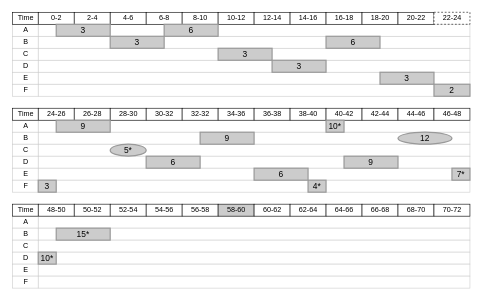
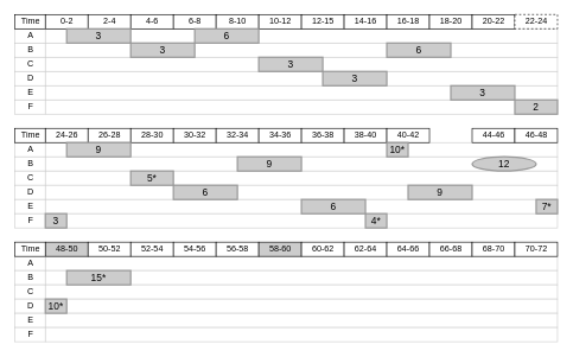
  <mxCell id="0" style=";html=1;" />
  <mxCell id="1" style=";html=1;" parent="0" />
  <mxCell id="2" value="A" style="align=center;strokeColor=#CCCCCC;html=1;" parent="1" vertex="1"><mxGeometry x="20" y="40" width="43" height="20" as="geometry" /></mxCell>
  <mxCell id="3" value="B" style="align=center;strokeColor=#CCCCCC;html=1;" parent="1" vertex="1"><mxGeometry x="20" y="60" width="43" height="20" as="geometry" /></mxCell>
  <mxCell id="4" value="C" style="align=center;strokeColor=#CCCCCC;html=1;" parent="1" vertex="1"><mxGeometry x="20" y="80" width="43" height="20" as="geometry" /></mxCell>
  <mxCell id="5" value="D" style="align=center;strokeColor=#CCCCCC;html=1;" parent="1" vertex="1"><mxGeometry x="20" y="100" width="43" height="20" as="geometry" /></mxCell>
  <mxCell id="6" value="E" style="align=center;strokeColor=#CCCCCC;html=1;" parent="1" vertex="1"><mxGeometry x="20" y="120" width="43" height="20" as="geometry" /></mxCell>
  <mxCell id="7" value="F" style="align=center;strokeColor=#CCCCCC;html=1;" parent="1" vertex="1"><mxGeometry x="20" y="140" width="43" height="20" as="geometry" /></mxCell>
  <mxCell id="8" value="Time" style="strokeWidth=1;fontStyle=0;html=1;" parent="1" vertex="1"><mxGeometry x="20" y="20" width="43" height="20" as="geometry" /></mxCell>
  <mxCell id="9" value="" style="align=left;strokeColor=#CCCCCC;html=1;" parent="1" vertex="1"><mxGeometry x="63" y="40" width="720" height="20" as="geometry" /></mxCell>
  <mxCell id="10" value="0-2" style="strokeWidth=1;fontStyle=0;html=1;" parent="1" vertex="1"><mxGeometry x="63" y="20" width="60" height="20" as="geometry" /></mxCell>
  <mxCell id="11" value="2-4" style="strokeWidth=1;fontStyle=0;html=1;" parent="1" vertex="1"><mxGeometry x="123" y="20" width="60" height="20" as="geometry" /></mxCell>
  <mxCell id="12" value="4-6" style="strokeWidth=1;fontStyle=0;html=1;" parent="1" vertex="1"><mxGeometry x="183" y="20" width="60" height="20" as="geometry" /></mxCell>
  <mxCell id="13" value="6-8" style="strokeWidth=1;fontStyle=0;html=1;" parent="1" vertex="1"><mxGeometry x="243" y="20" width="60" height="20" as="geometry" /></mxCell>
  <mxCell id="14" value="8-10" style="strokeWidth=1;fontStyle=0;html=1;" parent="1" vertex="1"><mxGeometry x="303" y="20" width="60" height="20" as="geometry" /></mxCell>
  <mxCell id="15" value="10-12" style="strokeWidth=1;fontStyle=0;html=1;" parent="1" vertex="1"><mxGeometry x="363" y="20" width="60" height="20" as="geometry" /></mxCell>
- <mxCell id="16" value="12-14" style="strokeWidth=1;fontStyle=0;html=1;" parent="1" vertex="1"><mxGeometry x="423" y="20" width="60" height="20" as="geometry" /></mxCell>
+ <mxCell id="16" value="12-15" style="strokeWidth=1;fontStyle=0;html=1;" parent="1" vertex="1"><mxGeometry x="423" y="20" width="60" height="20" as="geometry" /></mxCell>
  <mxCell id="17" value="14-16" style="strokeWidth=1;fontStyle=0;html=1;" parent="1" vertex="1"><mxGeometry x="483" y="20" width="60" height="20" as="geometry" /></mxCell>
  <mxCell id="18" value="16-18" style="strokeWidth=1;fontStyle=0;html=1;" parent="1" vertex="1"><mxGeometry x="543" y="20" width="60" height="20" as="geometry" /></mxCell>
  <mxCell id="19" value="18-20" style="strokeWidth=1;fontStyle=0;html=1;" parent="1" vertex="1"><mxGeometry x="603" y="20" width="60" height="20" as="geometry" /></mxCell>
  <mxCell id="20" value="20-22" style="strokeWidth=1;fontStyle=0;html=1;" parent="1" vertex="1"><mxGeometry x="663" y="20" width="60" height="20" as="geometry" /></mxCell>
  <mxCell id="21" value="22-24" style="strokeWidth=1;fontStyle=0;html=1;dashed=1;" parent="1" vertex="1"><mxGeometry x="723" y="20" width="60" height="20" as="geometry" /></mxCell>
  <mxCell id="22" value="" style="align=left;strokeColor=#CCCCCC;html=1;" parent="1" vertex="1"><mxGeometry x="63" y="60" width="720" height="20" as="geometry" /></mxCell>
  <mxCell id="23" value="" style="align=left;strokeColor=#CCCCCC;html=1;" parent="1" vertex="1"><mxGeometry x="63" y="80" width="720" height="20" as="geometry" /></mxCell>
  <mxCell id="24" value="" style="align=left;strokeColor=#CCCCCC;html=1;" parent="1" vertex="1"><mxGeometry x="63" y="100" width="720" height="20" as="geometry" /></mxCell>
  <mxCell id="25" value="" style="align=left;strokeColor=#CCCCCC;html=1;" parent="1" vertex="1"><mxGeometry x="63" y="120" width="720" height="20" as="geometry" /></mxCell>
  <mxCell id="26" value="" style="align=left;strokeColor=#CCCCCC;html=1;" parent="1" vertex="1"><mxGeometry x="63" y="140" width="720" height="20" as="geometry" /></mxCell>
  <mxCell id="27" value="3" style="whiteSpace=wrap;html=1;strokeWidth=2;fillColor=#CCCCCC;gradientColor=none;fontSize=14;align=center;strokeColor=#999999;" parent="1" vertex="1"><mxGeometry x="93" y="40" width="90" height="20" as="geometry" /></mxCell>
  <mxCell id="28" value="3" style="whiteSpace=wrap;html=1;strokeWidth=2;fillColor=#CCCCCC;gradientColor=none;fontSize=14;align=center;strokeColor=#999999;" parent="1" vertex="1"><mxGeometry x="183" y="60" width="90" height="20" as="geometry" /></mxCell>
  <mxCell id="29" value="3" style="whiteSpace=wrap;html=1;strokeWidth=2;fillColor=#CCCCCC;gradientColor=none;fontSize=14;align=center;strokeColor=#999999;" parent="1" vertex="1"><mxGeometry x="363" y="80" width="90" height="20" as="geometry" /></mxCell>
  <mxCell id="30" value="3" style="whiteSpace=wrap;html=1;strokeWidth=2;fillColor=#CCCCCC;gradientColor=none;fontSize=14;align=center;strokeColor=#999999;" parent="1" vertex="1"><mxGeometry x="453" y="100" width="90" height="20" as="geometry" /></mxCell>
  <mxCell id="31" value="3" style="whiteSpace=wrap;html=1;strokeWidth=2;fillColor=#CCCCCC;gradientColor=none;fontSize=14;align=center;strokeColor=#999999;" parent="1" vertex="1"><mxGeometry x="633" y="120" width="90" height="20" as="geometry" /></mxCell>
  <mxCell id="32" value="2" style="whiteSpace=wrap;html=1;strokeWidth=2;fillColor=#CCCCCC;gradientColor=none;fontSize=14;align=center;strokeColor=#999999;" parent="1" vertex="1"><mxGeometry x="723" y="140" width="60" height="20" as="geometry" /></mxCell>
  <mxCell id="33" value="6" style="whiteSpace=wrap;html=1;strokeWidth=2;fillColor=#CCCCCC;gradientColor=none;fontSize=14;align=center;strokeColor=#999999;" vertex="1" parent="1"><mxGeometry x="273" y="40" width="90" height="20" as="geometry" /></mxCell>
  <mxCell id="34" value="6" style="whiteSpace=wrap;html=1;strokeWidth=2;fillColor=#CCCCCC;gradientColor=none;fontSize=14;align=center;strokeColor=#999999;" vertex="1" parent="1"><mxGeometry x="543" y="60" width="90" height="20" as="geometry" /></mxCell>
  <mxCell id="35" value="A" style="align=center;strokeColor=#CCCCCC;html=1;" vertex="1" parent="1"><mxGeometry x="20" y="200" width="43" height="20" as="geometry" /></mxCell>
  <mxCell id="36" value="B" style="align=center;strokeColor=#CCCCCC;html=1;" vertex="1" parent="1"><mxGeometry x="20" y="220" width="43" height="20" as="geometry" /></mxCell>
  <mxCell id="37" value="C" style="align=center;strokeColor=#CCCCCC;html=1;" vertex="1" parent="1"><mxGeometry x="20" y="240" width="43" height="20" as="geometry" /></mxCell>
  <mxCell id="38" value="D" style="align=center;strokeColor=#CCCCCC;html=1;" vertex="1" parent="1"><mxGeometry x="20" y="260" width="43" height="20" as="geometry" /></mxCell>
  <mxCell id="39" value="E" style="align=center;strokeColor=#CCCCCC;html=1;" vertex="1" parent="1"><mxGeometry x="20" y="280" width="43" height="20" as="geometry" /></mxCell>
  <mxCell id="40" value="F" style="align=center;strokeColor=#CCCCCC;html=1;" vertex="1" parent="1"><mxGeometry x="20" y="300" width="43" height="20" as="geometry" /></mxCell>
  <mxCell id="41" value="Time" style="strokeWidth=1;fontStyle=0;html=1;" vertex="1" parent="1"><mxGeometry x="20" y="180" width="43" height="20" as="geometry" /></mxCell>
  <mxCell id="42" value="" style="align=left;strokeColor=#CCCCCC;html=1;" vertex="1" parent="1"><mxGeometry x="63" y="200" width="720" height="20" as="geometry" /></mxCell>
  <mxCell id="43" value="24-26" style="strokeWidth=1;fontStyle=0;html=1;" vertex="1" parent="1"><mxGeometry x="63" y="180" width="60" height="20" as="geometry" /></mxCell>
  <mxCell id="44" value="26-28" style="strokeWidth=1;fontStyle=0;html=1;" vertex="1" parent="1"><mxGeometry x="123" y="180" width="60" height="20" as="geometry" /></mxCell>
  <mxCell id="45" value="28-30" style="strokeWidth=1;fontStyle=0;html=1;" vertex="1" parent="1"><mxGeometry x="183" y="180" width="60" height="20" as="geometry" /></mxCell>
  <mxCell id="46" value="30-32" style="strokeWidth=1;fontStyle=0;html=1;" vertex="1" parent="1"><mxGeometry x="243" y="180" width="60" height="20" as="geometry" /></mxCell>
- <mxCell id="47" value="32-32" style="strokeWidth=1;fontStyle=0;html=1;" vertex="1" parent="1"><mxGeometry x="303" y="180" width="60" height="20" as="geometry" /></mxCell>
+ <mxCell id="47" value="32-34" style="strokeWidth=1;fontStyle=0;html=1;" vertex="1" parent="1"><mxGeometry x="303" y="180" width="60" height="20" as="geometry" /></mxCell>
  <mxCell id="48" value="34-36" style="strokeWidth=1;fontStyle=0;html=1;" vertex="1" parent="1"><mxGeometry x="363" y="180" width="60" height="20" as="geometry" /></mxCell>
  <mxCell id="49" value="36-38" style="strokeWidth=1;fontStyle=0;html=1;" vertex="1" parent="1"><mxGeometry x="423" y="180" width="60" height="20" as="geometry" /></mxCell>
  <mxCell id="50" value="38-40" style="strokeWidth=1;fontStyle=0;html=1;" vertex="1" parent="1"><mxGeometry x="483" y="180" width="60" height="20" as="geometry" /></mxCell>
  <mxCell id="51" value="40-42" style="strokeWidth=1;fontStyle=0;html=1;" vertex="1" parent="1"><mxGeometry x="543" y="180" width="60" height="20" as="geometry" /></mxCell>
- <mxCell id="52" value="42-44" style="strokeWidth=1;fontStyle=0;html=1;" vertex="1" parent="1"><mxGeometry x="603" y="180" width="60" height="20" as="geometry" /></mxCell>
  <mxCell id="53" value="44-46" style="strokeWidth=1;fontStyle=0;html=1;" vertex="1" parent="1"><mxGeometry x="663" y="180" width="60" height="20" as="geometry" /></mxCell>
  <mxCell id="54" value="46-48" style="strokeWidth=1;fontStyle=0;html=1;" vertex="1" parent="1"><mxGeometry x="723" y="180" width="60" height="20" as="geometry" /></mxCell>
  <mxCell id="55" value="" style="align=left;strokeColor=#CCCCCC;html=1;" vertex="1" parent="1"><mxGeometry x="63" y="220" width="720" height="20" as="geometry" /></mxCell>
  <mxCell id="56" value="" style="align=left;strokeColor=#CCCCCC;html=1;" vertex="1" parent="1"><mxGeometry x="63" y="240" width="720" height="20" as="geometry" /></mxCell>
  <mxCell id="57" value="" style="align=left;strokeColor=#CCCCCC;html=1;" vertex="1" parent="1"><mxGeometry x="63" y="260" width="720" height="20" as="geometry" /></mxCell>
  <mxCell id="58" value="" style="align=left;strokeColor=#CCCCCC;html=1;" vertex="1" parent="1"><mxGeometry x="63" y="280" width="720" height="20" as="geometry" /></mxCell>
  <mxCell id="59" value="" style="align=left;strokeColor=#CCCCCC;html=1;" vertex="1" parent="1"><mxGeometry x="63" y="300" width="720" height="20" as="geometry" /></mxCell>
  <mxCell id="60" value="9" style="whiteSpace=wrap;html=1;strokeWidth=2;fillColor=#CCCCCC;gradientColor=none;fontSize=14;align=center;strokeColor=#999999;" vertex="1" parent="1"><mxGeometry x="93" y="200" width="90" height="20" as="geometry" /></mxCell>
  <mxCell id="61" value="9" style="whiteSpace=wrap;html=1;strokeWidth=2;fillColor=#CCCCCC;gradientColor=none;fontSize=14;align=center;strokeColor=#999999;" vertex="1" parent="1"><mxGeometry x="333" y="220" width="90" height="20" as="geometry" /></mxCell>
- <mxCell id="62" value="5*" style="ellipse;whiteSpace=wrap;html=1;strokeWidth=2;fillColor=#CCCCCC;gradientColor=none;fontSize=14;align=center;strokeColor=#999999;" vertex="1" parent="1"><mxGeometry x="183" y="240" width="60" height="20" as="geometry" /></mxCell>
+ <mxCell id="62" value="5*" style="whiteSpace=wrap;html=1;strokeWidth=2;fillColor=#CCCCCC;gradientColor=none;fontSize=14;align=center;strokeColor=#999999;" vertex="1" parent="1"><mxGeometry x="183" y="240" width="60" height="20" as="geometry" /></mxCell>
  <mxCell id="63" value="6" style="whiteSpace=wrap;html=1;strokeWidth=2;fillColor=#CCCCCC;gradientColor=none;fontSize=14;align=center;strokeColor=#999999;" vertex="1" parent="1"><mxGeometry x="243" y="260" width="90" height="20" as="geometry" /></mxCell>
  <mxCell id="64" value="4*" style="whiteSpace=wrap;html=1;strokeWidth=2;fillColor=#CCCCCC;gradientColor=none;fontSize=14;align=center;strokeColor=#999999;" vertex="1" parent="1"><mxGeometry x="513" y="300" width="30" height="20" as="geometry" /></mxCell>
  <mxCell id="65" value="3" style="whiteSpace=wrap;html=1;strokeWidth=2;fillColor=#CCCCCC;gradientColor=none;fontSize=14;align=center;strokeColor=#999999;" vertex="1" parent="1"><mxGeometry x="63" y="300" width="30" height="20" as="geometry" /></mxCell>
  <mxCell id="66" value="6" style="whiteSpace=wrap;html=1;strokeWidth=2;fillColor=#CCCCCC;gradientColor=none;fontSize=14;align=center;strokeColor=#999999;" vertex="1" parent="1"><mxGeometry x="423" y="280" width="90" height="20" as="geometry" /></mxCell>
  <mxCell id="67" value="10*" style="whiteSpace=wrap;html=1;strokeWidth=2;fillColor=#CCCCCC;gradientColor=none;fontSize=14;align=center;strokeColor=#999999;" vertex="1" parent="1"><mxGeometry x="543" y="200" width="30" height="20" as="geometry" /></mxCell>
  <mxCell id="68" value="9" style="whiteSpace=wrap;html=1;strokeWidth=2;fillColor=#CCCCCC;gradientColor=none;fontSize=14;align=center;strokeColor=#999999;" vertex="1" parent="1"><mxGeometry x="573" y="260" width="90" height="20" as="geometry" /></mxCell>
  <mxCell id="69" value="12" style="ellipse;whiteSpace=wrap;html=1;strokeWidth=2;fillColor=#CCCCCC;gradientColor=none;fontSize=14;align=center;strokeColor=#999999;" vertex="1" parent="1"><mxGeometry x="663" y="220" width="90" height="20" as="geometry" /></mxCell>
  <mxCell id="70" value="A" style="align=center;strokeColor=#CCCCCC;html=1;" vertex="1" parent="1"><mxGeometry x="20" y="360" width="43" height="20" as="geometry" /></mxCell>
  <mxCell id="71" value="B" style="align=center;strokeColor=#CCCCCC;html=1;" vertex="1" parent="1"><mxGeometry x="20" y="380" width="43" height="20" as="geometry" /></mxCell>
  <mxCell id="72" value="C" style="align=center;strokeColor=#CCCCCC;html=1;" vertex="1" parent="1"><mxGeometry x="20" y="400" width="43" height="20" as="geometry" /></mxCell>
  <mxCell id="73" value="D" style="align=center;strokeColor=#CCCCCC;html=1;" vertex="1" parent="1"><mxGeometry x="20" y="420" width="43" height="20" as="geometry" /></mxCell>
  <mxCell id="74" value="E" style="align=center;strokeColor=#CCCCCC;html=1;" vertex="1" parent="1"><mxGeometry x="20" y="440" width="43" height="20" as="geometry" /></mxCell>
  <mxCell id="75" value="F" style="align=center;strokeColor=#CCCCCC;html=1;" vertex="1" parent="1"><mxGeometry x="20" y="460" width="43" height="20" as="geometry" /></mxCell>
  <mxCell id="76" value="Time" style="strokeWidth=1;fontStyle=0;html=1;" vertex="1" parent="1"><mxGeometry x="20" y="340" width="43" height="20" as="geometry" /></mxCell>
  <mxCell id="77" value="" style="align=left;strokeColor=#CCCCCC;html=1;" vertex="1" parent="1"><mxGeometry x="63" y="360" width="720" height="20" as="geometry" /></mxCell>
- <mxCell id="78" value="48-50" style="strokeWidth=1;fontStyle=0;html=1;" vertex="1" parent="1"><mxGeometry x="63" y="340" width="60" height="20" as="geometry" /></mxCell>
+ <mxCell id="78" value="48-50" style="strokeWidth=1;fontStyle=0;html=1;fillColor=#cccccc;" vertex="1" parent="1"><mxGeometry x="63" y="340" width="60" height="20" as="geometry" /></mxCell>
  <mxCell id="79" value="50-52" style="strokeWidth=1;fontStyle=0;html=1;" vertex="1" parent="1"><mxGeometry x="123" y="340" width="60" height="20" as="geometry" /></mxCell>
  <mxCell id="80" value="52-54" style="strokeWidth=1;fontStyle=0;html=1;" vertex="1" parent="1"><mxGeometry x="183" y="340" width="60" height="20" as="geometry" /></mxCell>
  <mxCell id="81" value="54-56" style="strokeWidth=1;fontStyle=0;html=1;" vertex="1" parent="1"><mxGeometry x="243" y="340" width="60" height="20" as="geometry" /></mxCell>
  <mxCell id="82" value="56-58" style="strokeWidth=1;fontStyle=0;html=1;" vertex="1" parent="1"><mxGeometry x="303" y="340" width="60" height="20" as="geometry" /></mxCell>
  <mxCell id="83" value="58-60" style="strokeWidth=1;fontStyle=0;html=1;fillColor=#cccccc;" vertex="1" parent="1"><mxGeometry x="363" y="340" width="60" height="20" as="geometry" /></mxCell>
  <mxCell id="84" value="60-62" style="strokeWidth=1;fontStyle=0;html=1;" vertex="1" parent="1"><mxGeometry x="423" y="340" width="60" height="20" as="geometry" /></mxCell>
  <mxCell id="85" value="62-64" style="strokeWidth=1;fontStyle=0;html=1;" vertex="1" parent="1"><mxGeometry x="483" y="340" width="60" height="20" as="geometry" /></mxCell>
  <mxCell id="86" value="64-66" style="strokeWidth=1;fontStyle=0;html=1;" vertex="1" parent="1"><mxGeometry x="543" y="340" width="60" height="20" as="geometry" /></mxCell>
  <mxCell id="87" value="66-68" style="strokeWidth=1;fontStyle=0;html=1;" vertex="1" parent="1"><mxGeometry x="603" y="340" width="60" height="20" as="geometry" /></mxCell>
  <mxCell id="88" value="68-70" style="strokeWidth=1;fontStyle=0;html=1;" vertex="1" parent="1"><mxGeometry x="663" y="340" width="60" height="20" as="geometry" /></mxCell>
  <mxCell id="89" value="70-72" style="strokeWidth=1;fontStyle=0;html=1;" vertex="1" parent="1"><mxGeometry x="723" y="340" width="60" height="20" as="geometry" /></mxCell>
  <mxCell id="90" value="" style="align=left;strokeColor=#CCCCCC;html=1;" vertex="1" parent="1"><mxGeometry x="63" y="380" width="720" height="20" as="geometry" /></mxCell>
  <mxCell id="91" value="" style="align=left;strokeColor=#CCCCCC;html=1;" vertex="1" parent="1"><mxGeometry x="63" y="400" width="720" height="20" as="geometry" /></mxCell>
  <mxCell id="92" value="" style="align=left;strokeColor=#CCCCCC;html=1;" vertex="1" parent="1"><mxGeometry x="63" y="420" width="720" height="20" as="geometry" /></mxCell>
  <mxCell id="93" value="" style="align=left;strokeColor=#CCCCCC;html=1;" vertex="1" parent="1"><mxGeometry x="63" y="440" width="720" height="20" as="geometry" /></mxCell>
  <mxCell id="94" value="" style="align=left;strokeColor=#CCCCCC;html=1;" vertex="1" parent="1"><mxGeometry x="63" y="460" width="720" height="20" as="geometry" /></mxCell>
  <mxCell id="95" value="7*" style="whiteSpace=wrap;html=1;strokeWidth=2;fillColor=#CCCCCC;gradientColor=none;fontSize=14;align=center;strokeColor=#999999;" vertex="1" parent="1"><mxGeometry x="753" y="280" width="30" height="20" as="geometry" /></mxCell>
  <mxCell id="96" value="10*" style="whiteSpace=wrap;html=1;strokeWidth=2;fillColor=#CCCCCC;gradientColor=none;fontSize=14;align=center;strokeColor=#999999;" vertex="1" parent="1"><mxGeometry x="63" y="420" width="30" height="20" as="geometry" /></mxCell>
  <mxCell id="97" value="15*" style="whiteSpace=wrap;html=1;strokeWidth=2;fillColor=#CCCCCC;gradientColor=none;fontSize=14;align=center;strokeColor=#999999;" vertex="1" parent="1"><mxGeometry x="93" y="380" width="90" height="20" as="geometry" /></mxCell>
